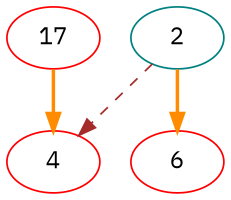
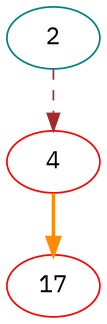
  digraph {
    fontname="IBM Plex Mono"
    node [color=red fontname="IBM Plex Mono"]
    edge [color=darkorange fontname="IBM Plex Mono" style=bold]
    2 [color=teal]
    4
-   6
    n4 [label=17]
    2 -> 4 [color=brown style=dashed]
-   2 -> 6
-   n4 -> 4
+   4 -> n4
  }
